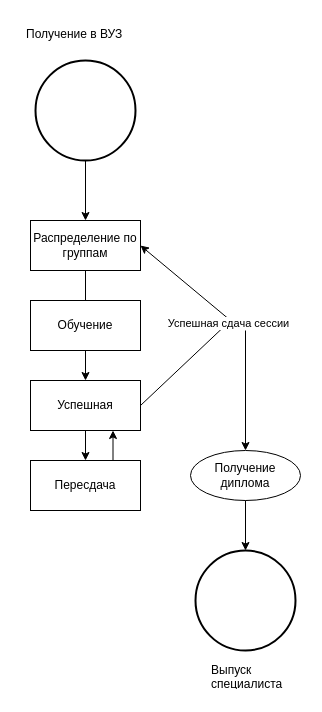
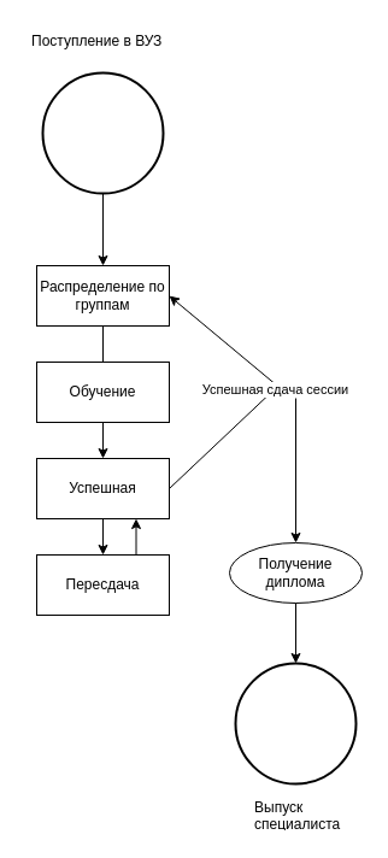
  <mxCell id="0" />
  <mxCell id="1" parent="0" />
  <mxCell id="2" value="" style="edgeStyle=orthogonalEdgeStyle;rounded=0;orthogonalLoop=1;jettySize=auto;html=1;" edge="1" parent="1" source="3" target="6"><mxGeometry relative="1" as="geometry" /></mxCell>
  <mxCell id="3" value="Распределение по группам" style="html=1;whiteSpace=wrap;" vertex="1" parent="1"><mxGeometry x="30" y="220" width="110" height="50" as="geometry" /></mxCell>
  <mxCell id="4" value="Обучение" style="html=1;whiteSpace=wrap;" vertex="1" parent="1"><mxGeometry x="30" y="300" width="110" height="50" as="geometry" /></mxCell>
  <mxCell id="5" value="" style="edgeStyle=orthogonalEdgeStyle;rounded=0;orthogonalLoop=1;jettySize=auto;html=1;" edge="1" parent="1" source="6" target="7"><mxGeometry relative="1" as="geometry" /></mxCell>
  <mxCell id="6" value="Успешная" style="html=1;whiteSpace=wrap;" vertex="1" parent="1"><mxGeometry x="30" y="380" width="110" height="50" as="geometry" /></mxCell>
  <mxCell id="7" value="Пересдача" style="html=1;whiteSpace=wrap;" vertex="1" parent="1"><mxGeometry x="30" y="460" width="110" height="50" as="geometry" /></mxCell>
  <mxCell id="8" value="" style="edgeStyle=orthogonalEdgeStyle;rounded=0;orthogonalLoop=1;jettySize=auto;html=1;" edge="1" parent="1" source="9" target="3"><mxGeometry relative="1" as="geometry" /></mxCell>
  <mxCell id="9" value="" style="strokeWidth=2;html=1;shape=mxgraph.flowchart.start_2;whiteSpace=wrap;" vertex="1" parent="1"><mxGeometry x="35" y="60" width="100" height="100" as="geometry" /></mxCell>
- <mxCell id="10" value="Получение в ВУЗ" style="text;strokeColor=none;fillColor=none;spacingLeft=4;spacingRight=4;overflow=hidden;rotatable=0;points=[[0,0.5],[1,0.5]];portConstraint=eastwest;fontSize=12;whiteSpace=wrap;html=1;" vertex="1" parent="1"><mxGeometry x="20" y="20" width="146" height="30" as="geometry" /></mxCell>
+ <mxCell id="10" value="Поступление в ВУЗ" style="text;strokeColor=none;fillColor=none;spacingLeft=4;spacingRight=4;overflow=hidden;rotatable=0;points=[[0,0.5],[1,0.5]];portConstraint=eastwest;fontSize=12;whiteSpace=wrap;html=1;" vertex="1" parent="1"><mxGeometry x="20" y="20" width="146" height="30" as="geometry" /></mxCell>
  <mxCell id="11" value="" style="endArrow=classic;html=1;rounded=0;exitX=1;exitY=0.5;exitDx=0;exitDy=0;entryX=1;entryY=0.5;entryDx=0;entryDy=0;" edge="1" parent="1" source="6" target="3"><mxGeometry relative="1" as="geometry"><mxPoint x="-10" y="350" as="sourcePoint" /><mxPoint x="230" y="270" as="targetPoint" /><Array as="points"><mxPoint x="230" y="320" /></Array></mxGeometry></mxCell>
  <mxCell id="12" value="Успешная сдача сессии" style="edgeLabel;resizable=0;html=1;align=center;verticalAlign=middle;" connectable="0" vertex="1" parent="11"><mxGeometry relative="1" as="geometry" /></mxCell>
  <mxCell id="13" value="" style="endArrow=classic;html=1;rounded=0;exitX=0.75;exitY=0;exitDx=0;exitDy=0;entryX=0.75;entryY=1;entryDx=0;entryDy=0;" edge="1" parent="1" source="7" target="6"><mxGeometry width="50" height="50" relative="1" as="geometry"><mxPoint x="20" y="370" as="sourcePoint" /><mxPoint x="70" y="320" as="targetPoint" /></mxGeometry></mxCell>
  <mxCell id="14" value="Получение диплома" style="ellipse;html=1;whiteSpace=wrap;" vertex="1" parent="1"><mxGeometry x="190" y="450" width="110" height="50" as="geometry" /></mxCell>
  <mxCell id="15" value="" style="strokeWidth=2;html=1;shape=mxgraph.flowchart.start_2;whiteSpace=wrap;" vertex="1" parent="1"><mxGeometry x="195" y="550" width="100" height="100" as="geometry" /></mxCell>
  <mxCell id="16" value="" style="endArrow=classic;html=1;rounded=0;entryX=0.5;entryY=0;entryDx=0;entryDy=0;" edge="1" parent="1" target="14"><mxGeometry width="50" height="50" relative="1" as="geometry"><mxPoint x="245" y="330" as="sourcePoint" /><mxPoint x="70" y="500" as="targetPoint" /></mxGeometry></mxCell>
  <mxCell id="17" value="" style="endArrow=classic;html=1;rounded=0;exitX=0.5;exitY=1;exitDx=0;exitDy=0;entryX=0.5;entryY=0;entryDx=0;entryDy=0;entryPerimeter=0;" edge="1" parent="1" source="14" target="15"><mxGeometry width="50" height="50" relative="1" as="geometry"><mxPoint x="20" y="450" as="sourcePoint" /><mxPoint x="70" y="400" as="targetPoint" /></mxGeometry></mxCell>
  <mxCell id="18" value="Выпуск специалиста" style="text;strokeColor=none;fillColor=none;align=left;verticalAlign=middle;spacingLeft=4;spacingRight=4;overflow=hidden;points=[[0,0.5],[1,0.5]];portConstraint=eastwest;rotatable=0;whiteSpace=wrap;html=1;" vertex="1" parent="1"><mxGeometry x="205" y="660" width="95" height="30" as="geometry" /></mxCell>
